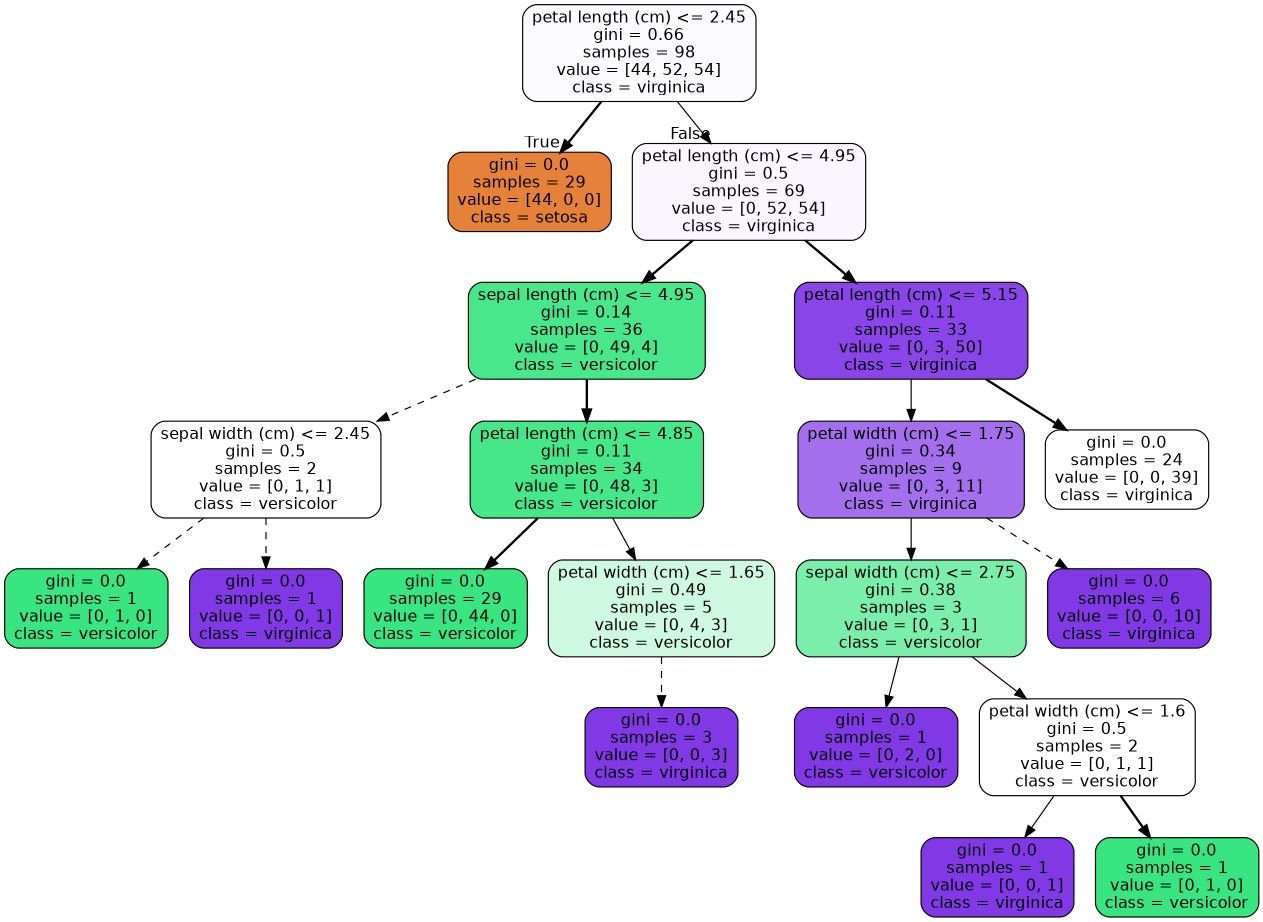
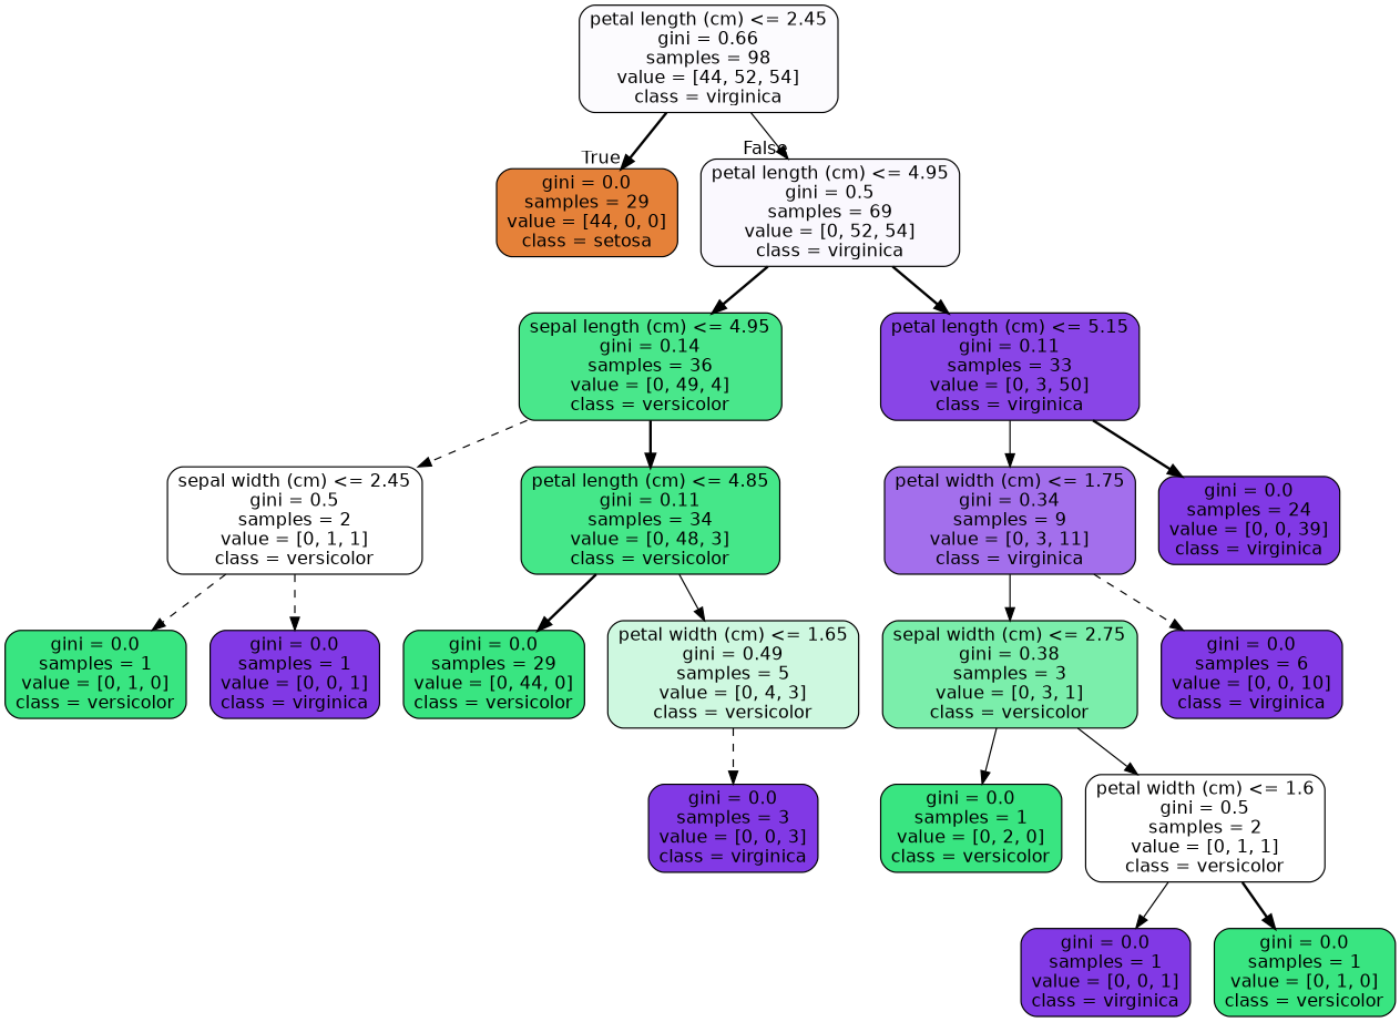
  digraph {
    node [color=black fillcolor="#8139e5" fontname=helvetica shape=box style="filled, rounded"]
    edge [fontname=helvetica style=bold]
    n1 [fillcolor="#fcfbfe" label="petal length (cm) <= 2.45\ngini = 0.66\nsamples = 98\nvalue = [44, 52, 54]\nclass = virginica"]
    n2 [fillcolor="#e58139" label="gini = 0.0\nsamples = 29\nvalue = [44, 0, 0]\nclass = setosa"]
    n3 [fillcolor="#faf8fe" label="petal length (cm) <= 4.95\ngini = 0.5\nsamples = 69\nvalue = [0, 52, 54]\nclass = virginica"]
    n4 [fillcolor="#49e78b" label="sepal length (cm) <= 4.95\ngini = 0.14\nsamples = 36\nvalue = [0, 49, 4]\nclass = versicolor"]
    n5 [fillcolor="#8945e7" label="petal length (cm) <= 5.15\ngini = 0.11\nsamples = 33\nvalue = [0, 3, 50]\nclass = virginica"]
    n6 [fillcolor="#ffffff" label="sepal width (cm) <= 2.45\ngini = 0.5\nsamples = 2\nvalue = [0, 1, 1]\nclass = versicolor"]
    n7 [fillcolor="#45e789" label="petal length (cm) <= 4.85\ngini = 0.11\nsamples = 34\nvalue = [0, 48, 3]\nclass = versicolor"]
    n8 [fillcolor="#a36fec" label="petal width (cm) <= 1.75\ngini = 0.34\nsamples = 9\nvalue = [0, 3, 11]\nclass = virginica"]
-   n9 [fillcolor="#ffffff" label="gini = 0.0\nsamples = 24\nvalue = [0, 0, 39]\nclass = virginica"]
+   n9 [label="gini = 0.0\nsamples = 24\nvalue = [0, 0, 39]\nclass = virginica"]
    n10 [fillcolor="#39e581" label="gini = 0.0\nsamples = 1\nvalue = [0, 1, 0]\nclass = versicolor"]
    n11 [label="gini = 0.0\nsamples = 1\nvalue = [0, 0, 1]\nclass = virginica"]
    n12 [fillcolor="#39e581" label="gini = 0.0\nsamples = 29\nvalue = [0, 44, 0]\nclass = versicolor"]
    n13 [fillcolor="#cef8e0" label="petal width (cm) <= 1.65\ngini = 0.49\nsamples = 5\nvalue = [0, 4, 3]\nclass = versicolor"]
    n14 [label="gini = 0.0\nsamples = 3\nvalue = [0, 0, 3]\nclass = virginica"]
    n15 [fillcolor="#7beeab" label="sepal width (cm) <= 2.75\ngini = 0.38\nsamples = 3\nvalue = [0, 3, 1]\nclass = versicolor"]
    n16 [label="gini = 0.0\nsamples = 6\nvalue = [0, 0, 10]\nclass = virginica"]
-   n17 [label="gini = 0.0\nsamples = 1\nvalue = [0, 2, 0]\nclass = versicolor"]
+   n17 [fillcolor="#39e581" label="gini = 0.0\nsamples = 1\nvalue = [0, 2, 0]\nclass = versicolor"]
    n18 [fillcolor="#ffffff" label="petal width (cm) <= 1.6\ngini = 0.5\nsamples = 2\nvalue = [0, 1, 1]\nclass = versicolor"]
    n19 [label="gini = 0.0\nsamples = 1\nvalue = [0, 0, 1]\nclass = virginica"]
    n20 [fillcolor="#39e581" label="gini = 0.0\nsamples = 1\nvalue = [0, 1, 0]\nclass = versicolor"]
    n1 -> n2 [headlabel=True labelangle=45 labeldistance=2.5]
    n1 -> n3 [headlabel=False labelangle=-45 labeldistance=2.5 style=solid]
    n3 -> n4
    n3 -> n5
    n4 -> n6 [style=dashed]
    n4 -> n7
    n5 -> n8 [style=solid]
    n5 -> n9
    n6 -> n10 [style=dashed]
    n6 -> n11 [style=dashed]
    n7 -> n12
    n7 -> n13 [style=solid]
    n8 -> n15 [style=solid]
    n8 -> n16 [style=dashed]
    n13 -> n14 [style=dashed]
    n15 -> n17 [style=solid]
    n15 -> n18 [style=solid]
    n18 -> n19 [style=solid]
    n18 -> n20
  }
